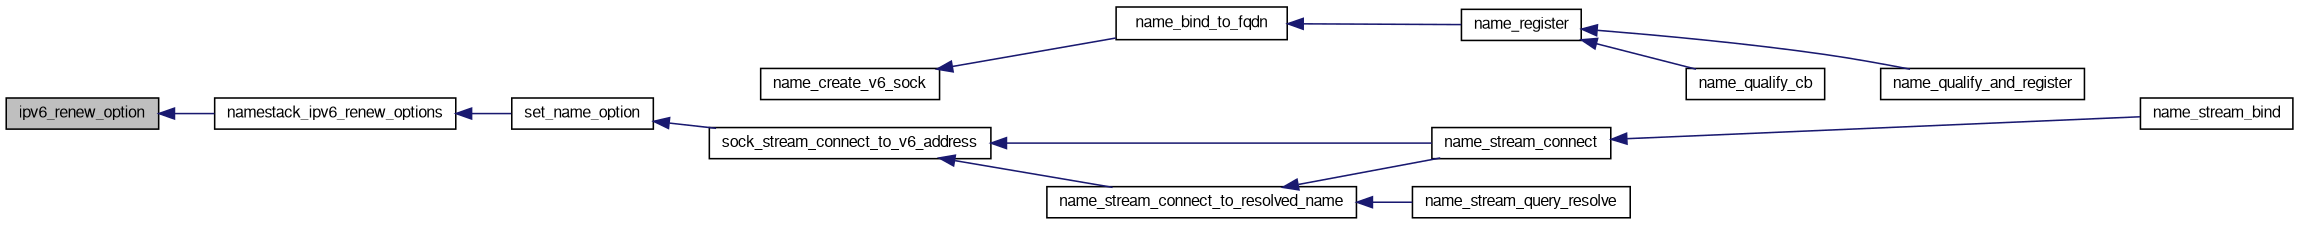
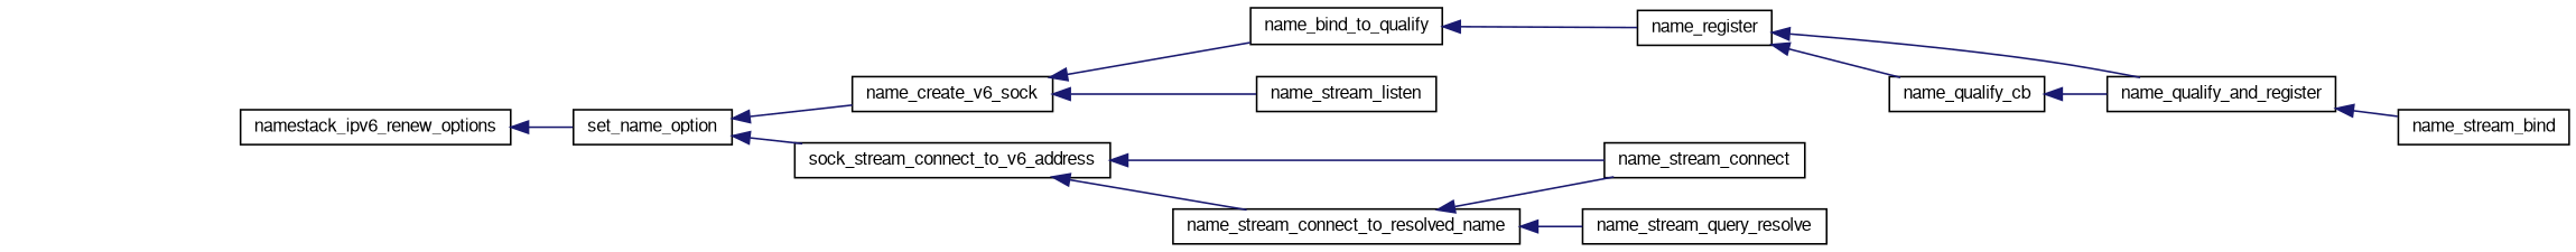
  digraph {
    rankdir=LR
    node [color=black fillcolor=white fontname=FreeSans fontsize=10 shape=record style=filled]
    edge [color=midnightblue dir=back fontname=FreeSans fontsize=10 labelfontname=FreeSans labelfontsize=10 style=solid]
-   n1 [fillcolor=grey75 fontcolor=black height=0.2 label=ipv6_renew_option width=0.4]
    n2 [height=0.2 label=namestack_ipv6_renew_options width=0.4]
    n3 [height=0.2 label=set_name_option width=0.4]
    n4 [height=0.2 label=name_create_v6_sock width=0.4]
    n5 [height=0.2 label=sock_stream_connect_to_v6_address width=0.4]
-   n6 [height=0.2 label=name_bind_to_fqdn width=0.4]
+   n6 [height=0.2 label=name_bind_to_qualify width=0.4]
+   n7 [height=0.2 label=name_stream_listen width=0.4]
    n8 [height=0.2 label=name_stream_connect width=0.4]
    n9 [height=0.2 label=name_stream_connect_to_resolved_name width=0.4]
    n10 [height=0.2 label=name_register width=0.4]
    n11 [height=0.2 label=name_qualify_and_register width=0.4]
    n12 [height=0.2 label=name_qualify_cb width=0.4]
    n13 [height=0.2 label=name_stream_bind width=0.4]
    n14 [height=0.2 label=name_stream_query_resolve width=0.4]
-   n1 -> n2
    n2 -> n3
+   n3 -> n4
    n3 -> n5
    n4 -> n6
+   n4 -> n7
    n5 -> n8
    n5 -> n9
    n6 -> n10
    n9 -> n8
    n9 -> n14
    n10 -> n11
    n10 -> n12
-   n8 -> n13
+   n11 -> n13
+   n12 -> n11
  }
